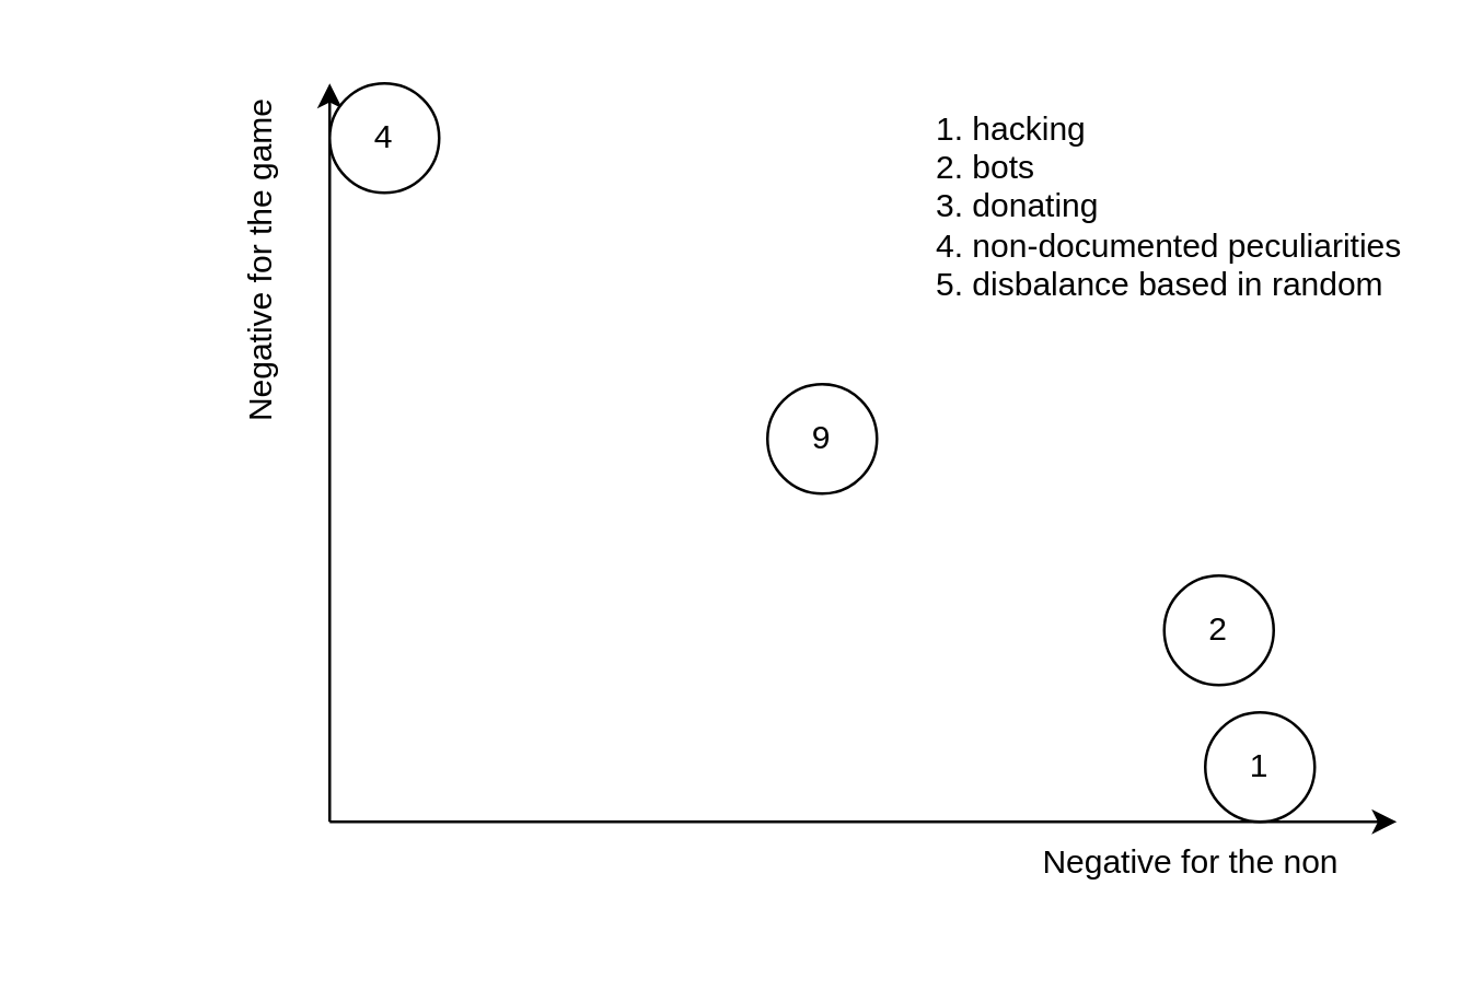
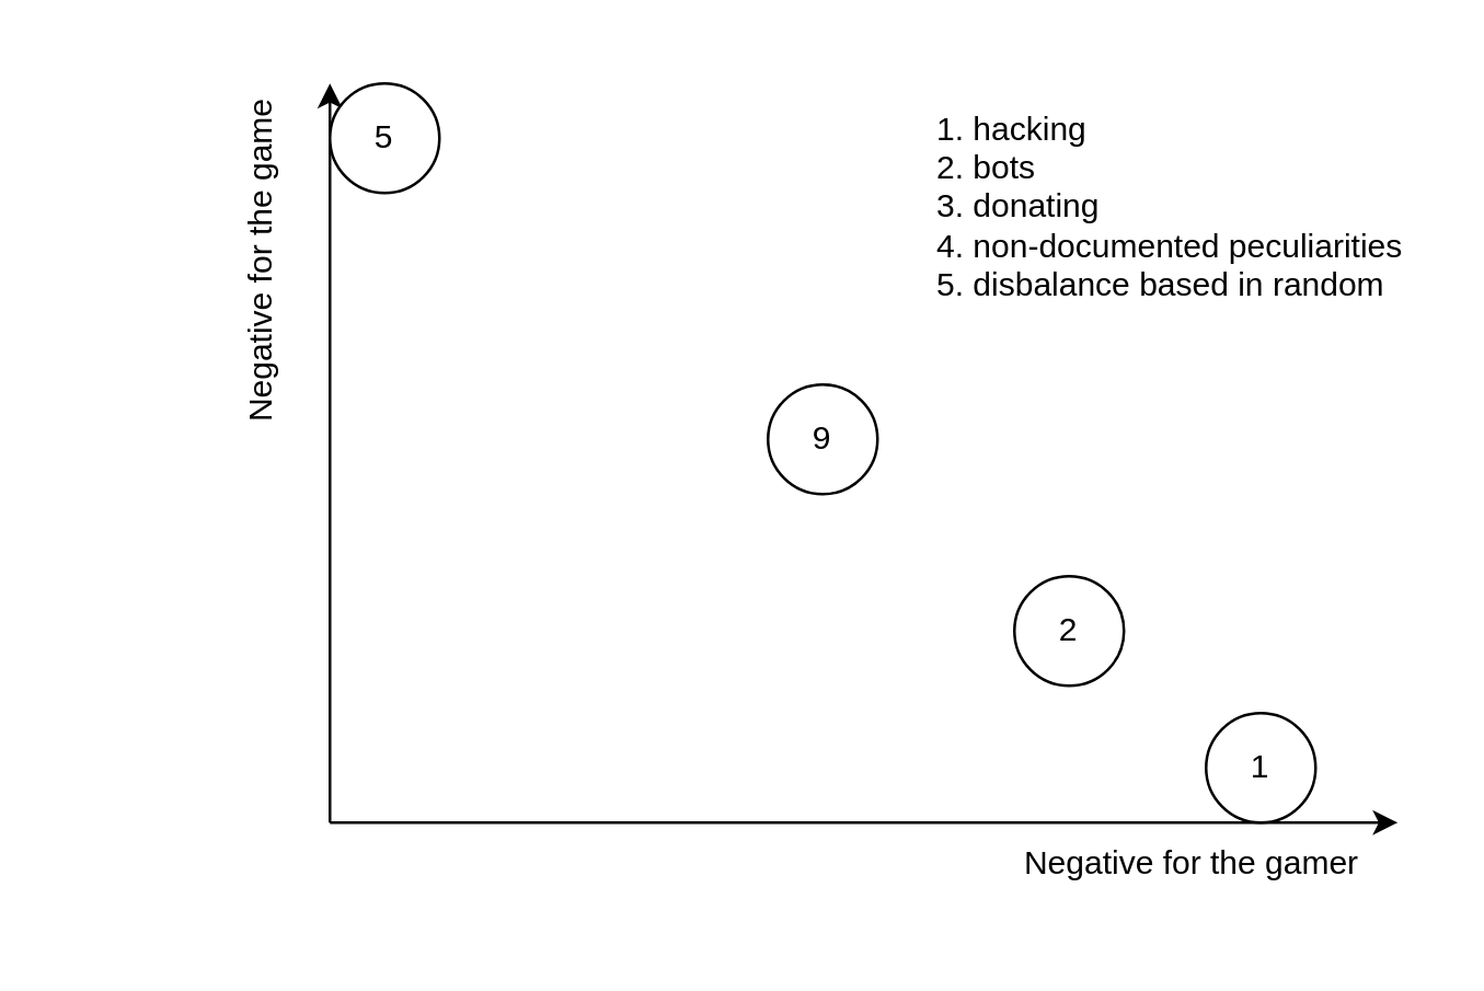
  <mxCell id="0" />
  <mxCell id="1" parent="0" />
  <mxCell id="2" value="" style="endArrow=classic;html=1;rounded=0;" parent="1" edge="1"><mxGeometry width="50" height="50" relative="1" as="geometry"><mxPoint x="120" y="300" as="sourcePoint" /><mxPoint x="120" y="30" as="targetPoint" /></mxGeometry></mxCell>
  <mxCell id="3" value="" style="endArrow=classic;html=1;rounded=0;" parent="1" edge="1"><mxGeometry width="50" height="50" relative="1" as="geometry"><mxPoint x="120" y="300" as="sourcePoint" /><mxPoint x="510" y="300" as="targetPoint" /></mxGeometry></mxCell>
  <mxCell id="4" value="Negative for the game" style="text;html=1;strokeColor=none;fillColor=none;align=center;verticalAlign=middle;whiteSpace=wrap;rounded=0;rotation=270;" parent="1" vertex="1"><mxGeometry x="20" y="70" width="150" height="50" as="geometry" /></mxCell>
- <mxCell id="5" value="Negative for the non" style="text;html=1;strokeColor=none;fillColor=none;align=center;verticalAlign=middle;whiteSpace=wrap;rounded=0;" parent="1" vertex="1"><mxGeometry x="360" y="290" width="150" height="50" as="geometry" /></mxCell>
+ <mxCell id="5" value="Negative for the gamer" style="text;html=1;strokeColor=none;fillColor=none;align=center;verticalAlign=middle;whiteSpace=wrap;rounded=0;" parent="1" vertex="1"><mxGeometry x="360" y="290" width="150" height="50" as="geometry" /></mxCell>
  <mxCell id="6" value="1. hacking&lt;br&gt;&lt;div style=&quot;&quot;&gt;&lt;span style=&quot;background-color: initial;&quot;&gt;2. bots&lt;/span&gt;&lt;/div&gt;&lt;div style=&quot;&quot;&gt;&lt;span style=&quot;background-color: initial;&quot;&gt;3. donating&lt;/span&gt;&lt;/div&gt;&lt;div style=&quot;&quot;&gt;&lt;span style=&quot;background-color: initial;&quot;&gt;4. non-documented peculiarities&lt;/span&gt;&lt;/div&gt;&lt;div style=&quot;&quot;&gt;5. disbalance based in random&lt;br&gt;&lt;/div&gt;" style="text;html=1;strokeColor=none;fillColor=none;align=left;verticalAlign=middle;whiteSpace=wrap;rounded=0;" parent="1" vertex="1"><mxGeometry x="340" y="20" width="180" height="110" as="geometry" /></mxCell>
  <mxCell id="7" value="1" style="ellipse;whiteSpace=wrap;html=1;aspect=fixed;" parent="1" vertex="1"><mxGeometry x="440" y="260" width="40" height="40" as="geometry" /></mxCell>
- <mxCell id="8" value="4" style="ellipse;whiteSpace=wrap;html=1;aspect=fixed;" parent="1" vertex="1"><mxGeometry x="120" y="30" width="40" height="40" as="geometry" /></mxCell>
- <mxCell id="9" value="2" style="ellipse;whiteSpace=wrap;html=1;aspect=fixed;" parent="1" vertex="1"><mxGeometry x="425" y="210" width="40" height="40" as="geometry" /></mxCell>
+ <mxCell id="8" value="5" style="ellipse;whiteSpace=wrap;html=1;aspect=fixed;" parent="1" vertex="1"><mxGeometry x="120" y="30" width="40" height="40" as="geometry" /></mxCell>
+ <mxCell id="9" value="2" style="ellipse;whiteSpace=wrap;html=1;aspect=fixed;" parent="1" vertex="1"><mxGeometry x="370" y="210" width="40" height="40" as="geometry" /></mxCell>
  <mxCell id="10" value="9" style="ellipse;whiteSpace=wrap;html=1;aspect=fixed;" parent="1" vertex="1"><mxGeometry x="280" y="140" width="40" height="40" as="geometry" /></mxCell>
